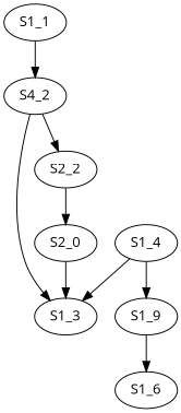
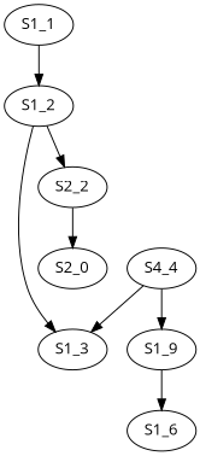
  digraph {
    fontname="Open Sans"
    node [fontname="Open Sans"]
    edge [fontname="Open Sans"]
    S1_1
-   S1_2 [label=S4_2]
+   S1_2
    S1_3
    S2_2
    n5 [label=S2_0]
-   S1_4
+   S1_4 [label=S4_4]
    n7 [label=S1_9]
    S1_6
    S1_1 -> S1_2
    S1_2 -> S1_3
    S1_2 -> S2_2
    S2_2 -> n5
-   n5 -> S1_3
    S1_4 -> S1_3
    S1_4 -> n7
    n7 -> S1_6
  }
